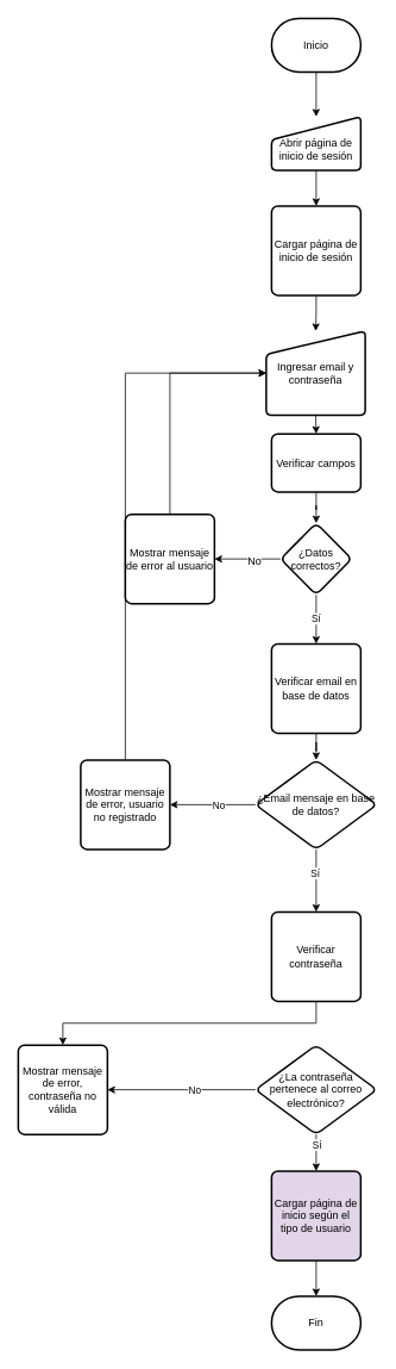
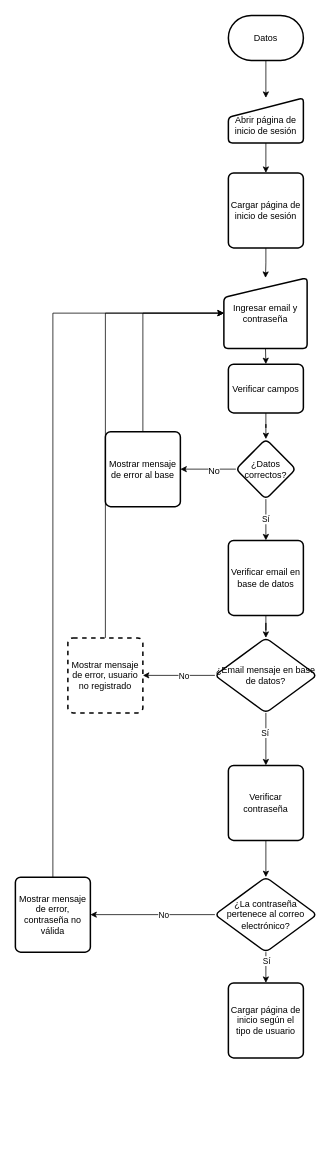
  <mxCell id="0" />
  <mxCell id="1" parent="0" />
  <mxCell id="2" style="edgeStyle=orthogonalEdgeStyle;rounded=0;orthogonalLoop=1;jettySize=auto;html=1;exitX=0.5;exitY=1;exitDx=0;exitDy=0;exitPerimeter=0;entryX=0.5;entryY=0;entryDx=0;entryDy=0;" edge="1" parent="1" source="3" target="5"><mxGeometry relative="1" as="geometry" /></mxCell>
- <mxCell id="3" value="Inicio" style="strokeWidth=2;html=1;shape=mxgraph.flowchart.terminator;whiteSpace=wrap;" vertex="1" parent="1"><mxGeometry x="304" y="20" width="100" height="60" as="geometry" /></mxCell>
+ <mxCell id="3" value="Datos" style="strokeWidth=2;html=1;shape=mxgraph.flowchart.terminator;whiteSpace=wrap;" vertex="1" parent="1"><mxGeometry x="304" y="20" width="100" height="60" as="geometry" /></mxCell>
  <mxCell id="4" style="edgeStyle=orthogonalEdgeStyle;rounded=0;orthogonalLoop=1;jettySize=auto;html=1;exitX=0.5;exitY=1;exitDx=0;exitDy=0;entryX=0.5;entryY=0;entryDx=0;entryDy=0;" edge="1" parent="1" source="5" target="7"><mxGeometry relative="1" as="geometry" /></mxCell>
  <mxCell id="5" value="&lt;div&gt;&lt;font style=&quot;font-size: 12px;&quot;&gt;&lt;br&gt;&lt;/font&gt;&lt;/div&gt;&lt;font style=&quot;font-size: 12px;&quot;&gt;Abrir página de inicio de sesión&lt;/font&gt;" style="html=1;strokeWidth=2;shape=manualInput;whiteSpace=wrap;rounded=1;size=26;arcSize=11;" vertex="1" parent="1"><mxGeometry x="304" y="130" width="100" height="60" as="geometry" /></mxCell>
  <mxCell id="6" style="edgeStyle=orthogonalEdgeStyle;rounded=0;orthogonalLoop=1;jettySize=auto;html=1;exitX=0.5;exitY=1;exitDx=0;exitDy=0;entryX=0.5;entryY=0;entryDx=0;entryDy=0;" edge="1" parent="1" source="7" target="9"><mxGeometry relative="1" as="geometry" /></mxCell>
  <mxCell id="7" value="Cargar página de inicio de sesión" style="rounded=1;whiteSpace=wrap;html=1;absoluteArcSize=1;arcSize=14;strokeWidth=2;" vertex="1" parent="1"><mxGeometry x="304" y="230" width="100" height="100" as="geometry" /></mxCell>
  <mxCell id="8" style="edgeStyle=orthogonalEdgeStyle;rounded=0;orthogonalLoop=1;jettySize=auto;html=1;exitX=0.5;exitY=1;exitDx=0;exitDy=0;entryX=0.5;entryY=0;entryDx=0;entryDy=0;" edge="1" parent="1" source="9" target="11"><mxGeometry relative="1" as="geometry" /></mxCell>
  <mxCell id="9" value="Ingresar email y contraseña" style="html=1;strokeWidth=2;shape=manualInput;whiteSpace=wrap;rounded=1;size=26;arcSize=11;perimeterSpacing=0;shadow=0;recursiveResize=1;resizeWidth=1;resizeHeight=1;" vertex="1" parent="1"><mxGeometry x="298" y="370" width="111" height="94" as="geometry" /></mxCell>
  <mxCell id="10" value="" style="edgeStyle=orthogonalEdgeStyle;rounded=0;orthogonalLoop=1;jettySize=auto;html=1;" edge="1" parent="1" source="11" target="16"><mxGeometry relative="1" as="geometry" /></mxCell>
  <mxCell id="11" value="Verificar campos" style="rounded=1;whiteSpace=wrap;html=1;absoluteArcSize=1;arcSize=14;strokeWidth=2;" vertex="1" parent="1"><mxGeometry x="304" y="485" width="100" height="65" as="geometry" /></mxCell>
  <mxCell id="12" value="" style="edgeStyle=orthogonalEdgeStyle;rounded=0;orthogonalLoop=1;jettySize=auto;html=1;entryX=1;entryY=0.5;entryDx=0;entryDy=0;" edge="1" parent="1" source="16" target="18"><mxGeometry relative="1" as="geometry"><mxPoint x="254" y="660" as="targetPoint" /></mxGeometry></mxCell>
  <mxCell id="13" value="No" style="edgeLabel;html=1;align=center;verticalAlign=middle;resizable=0;points=[];fontSize=12;" vertex="1" connectable="0" parent="12"><mxGeometry x="-0.185" y="2" relative="1" as="geometry"><mxPoint as="offset" /></mxGeometry></mxCell>
  <mxCell id="14" style="edgeStyle=orthogonalEdgeStyle;rounded=0;orthogonalLoop=1;jettySize=auto;html=1;exitX=0.5;exitY=1;exitDx=0;exitDy=0;" edge="1" parent="1" source="16" target="20"><mxGeometry relative="1" as="geometry" /></mxCell>
  <mxCell id="15" value="Sí" style="edgeLabel;html=1;align=center;verticalAlign=middle;resizable=0;points=[];spacingLeft=-6;" vertex="1" connectable="0" parent="14"><mxGeometry x="-0.04" y="2" relative="1" as="geometry"><mxPoint as="offset" /></mxGeometry></mxCell>
  <mxCell id="16" value="¿Datos correctos?" style="rhombus;whiteSpace=wrap;html=1;rounded=1;arcSize=14;strokeWidth=2;" vertex="1" parent="1"><mxGeometry x="314" y="585" width="80" height="80" as="geometry" /></mxCell>
  <mxCell id="17" style="edgeStyle=orthogonalEdgeStyle;rounded=0;orthogonalLoop=1;jettySize=auto;html=1;exitX=0.5;exitY=0;exitDx=0;exitDy=0;entryX=0;entryY=0.5;entryDx=0;entryDy=0;" edge="1" parent="1" source="18" target="9"><mxGeometry relative="1" as="geometry" /></mxCell>
- <mxCell id="18" value="Mostrar mensaje de error al usuario" style="rounded=1;whiteSpace=wrap;html=1;absoluteArcSize=1;arcSize=14;strokeWidth=2;" vertex="1" parent="1"><mxGeometry x="140" y="575" width="100" height="100" as="geometry" /></mxCell>
+ <mxCell id="18" value="Mostrar mensaje de error al base" style="rounded=1;whiteSpace=wrap;html=1;absoluteArcSize=1;arcSize=14;strokeWidth=2;" vertex="1" parent="1"><mxGeometry x="140" y="575" width="100" height="100" as="geometry" /></mxCell>
  <mxCell id="19" style="edgeStyle=orthogonalEdgeStyle;rounded=0;orthogonalLoop=1;jettySize=auto;html=1;exitX=0.5;exitY=1;exitDx=0;exitDy=0;" edge="1" parent="1" source="20" target="25"><mxGeometry relative="1" as="geometry" /></mxCell>
  <mxCell id="20" value="Verificar email en base de datos" style="rounded=1;whiteSpace=wrap;html=1;absoluteArcSize=1;arcSize=14;strokeWidth=2;" vertex="1" parent="1"><mxGeometry x="304" y="720" width="100" height="100" as="geometry" /></mxCell>
  <mxCell id="21" style="edgeStyle=orthogonalEdgeStyle;rounded=0;orthogonalLoop=1;jettySize=auto;html=1;exitX=0;exitY=0.5;exitDx=0;exitDy=0;" edge="1" parent="1" source="25" target="27"><mxGeometry relative="1" as="geometry" /></mxCell>
  <mxCell id="22" value="No" style="edgeLabel;html=1;align=center;verticalAlign=middle;resizable=0;points=[];" vertex="1" connectable="0" parent="21"><mxGeometry x="-0.13" relative="1" as="geometry"><mxPoint as="offset" /></mxGeometry></mxCell>
  <mxCell id="23" style="edgeStyle=orthogonalEdgeStyle;rounded=0;orthogonalLoop=1;jettySize=auto;html=1;exitX=0.5;exitY=1;exitDx=0;exitDy=0;entryX=0.5;entryY=0;entryDx=0;entryDy=0;" edge="1" parent="1" source="25" target="29"><mxGeometry relative="1" as="geometry" /></mxCell>
  <mxCell id="24" value="Sí" style="edgeLabel;html=1;align=center;verticalAlign=middle;resizable=0;points=[];" vertex="1" connectable="0" parent="23"><mxGeometry x="-0.25" y="-2" relative="1" as="geometry"><mxPoint as="offset" /></mxGeometry></mxCell>
  <mxCell id="25" value="¿Email mensaje en base de datos?" style="rhombus;whiteSpace=wrap;html=1;rounded=1;arcSize=14;strokeWidth=2;" vertex="1" parent="1"><mxGeometry x="286" y="850" width="136" height="100" as="geometry" /></mxCell>
  <mxCell id="26" style="edgeStyle=orthogonalEdgeStyle;rounded=0;orthogonalLoop=1;jettySize=auto;html=1;exitX=0.5;exitY=0;exitDx=0;exitDy=0;entryX=0;entryY=0.5;entryDx=0;entryDy=0;" edge="1" parent="1" source="27" target="9"><mxGeometry relative="1" as="geometry" /></mxCell>
- <mxCell id="27" value="Mostrar mensaje de error, usuario no registrado" style="rounded=1;whiteSpace=wrap;html=1;absoluteArcSize=1;arcSize=14;strokeWidth=2;" vertex="1" parent="1"><mxGeometry x="90" y="850" width="100" height="100" as="geometry" /></mxCell>
- <mxCell id="28" style="edgeStyle=orthogonalEdgeStyle;rounded=0;orthogonalLoop=1;jettySize=auto;html=1;exitX=0.5;exitY=1;exitDx=0;exitDy=0;" edge="1" parent="1" source="29" target="36"><mxGeometry relative="1" as="geometry" /></mxCell>
+ <mxCell id="27" value="Mostrar mensaje de error, usuario no registrado" style="rounded=1;whiteSpace=wrap;html=1;absoluteArcSize=1;arcSize=14;strokeWidth=2;dashed=1;" vertex="1" parent="1"><mxGeometry x="90" y="850" width="100" height="100" as="geometry" /></mxCell>
+ <mxCell id="28" style="edgeStyle=orthogonalEdgeStyle;rounded=0;orthogonalLoop=1;jettySize=auto;html=1;exitX=0.5;exitY=1;exitDx=0;exitDy=0;entryX=0.5;entryY=0;entryDx=0;entryDy=0;" edge="1" parent="1" source="29" target="34"><mxGeometry relative="1" as="geometry" /></mxCell>
  <mxCell id="29" value="Verificar contraseña" style="rounded=1;whiteSpace=wrap;html=1;absoluteArcSize=1;arcSize=14;strokeWidth=2;" vertex="1" parent="1"><mxGeometry x="304" y="1020" width="100" height="100" as="geometry" /></mxCell>
  <mxCell id="30" style="edgeStyle=orthogonalEdgeStyle;rounded=0;orthogonalLoop=1;jettySize=auto;html=1;exitX=0;exitY=0.5;exitDx=0;exitDy=0;" edge="1" parent="1" source="34" target="36"><mxGeometry relative="1" as="geometry" /></mxCell>
  <mxCell id="31" value="No" style="edgeLabel;html=1;align=center;verticalAlign=middle;resizable=0;points=[];" vertex="1" connectable="0" parent="30"><mxGeometry x="-0.171" relative="1" as="geometry"><mxPoint as="offset" /></mxGeometry></mxCell>
  <mxCell id="32" style="edgeStyle=orthogonalEdgeStyle;rounded=0;orthogonalLoop=1;jettySize=auto;html=1;exitX=0.5;exitY=1;exitDx=0;exitDy=0;" edge="1" parent="1" source="34" target="37"><mxGeometry relative="1" as="geometry" /></mxCell>
  <mxCell id="33" value="Sí" style="edgeLabel;html=1;align=center;verticalAlign=middle;resizable=0;points=[];" vertex="1" connectable="0" parent="32"><mxGeometry x="0.225" y="-2" relative="1" as="geometry"><mxPoint x="2" y="-14" as="offset" /></mxGeometry></mxCell>
  <mxCell id="34" value="¿La contraseña pertenece al correo electrónico?" style="rhombus;whiteSpace=wrap;html=1;rounded=1;arcSize=14;strokeWidth=2;" vertex="1" parent="1"><mxGeometry x="286" y="1169" width="136" height="100" as="geometry" /></mxCell>
+ <mxCell id="35" style="edgeStyle=orthogonalEdgeStyle;rounded=0;orthogonalLoop=1;jettySize=auto;html=1;exitX=0.5;exitY=0;exitDx=0;exitDy=0;entryX=0;entryY=0.5;entryDx=0;entryDy=0;" edge="1" parent="1" source="36" target="9"><mxGeometry relative="1" as="geometry" /></mxCell>
  <mxCell id="36" value="Mostrar mensaje de error, contraseña no válida" style="rounded=1;whiteSpace=wrap;html=1;absoluteArcSize=1;arcSize=14;strokeWidth=2;" vertex="1" parent="1"><mxGeometry x="20" y="1169" width="100" height="100" as="geometry" /></mxCell>
- <mxCell id="37" value="Cargar página de inicio según el tipo de usuario" style="rounded=1;whiteSpace=wrap;html=1;absoluteArcSize=1;arcSize=14;strokeWidth=2;fillColor=#e1d5e7;" vertex="1" parent="1"><mxGeometry x="304" y="1310" width="100" height="100" as="geometry" /></mxCell>
- <mxCell id="38" value="Fin" style="strokeWidth=2;html=1;shape=mxgraph.flowchart.terminator;whiteSpace=wrap;" vertex="1" parent="1"><mxGeometry x="304" y="1450" width="100" height="60" as="geometry" /></mxCell>
- <mxCell id="39" style="edgeStyle=orthogonalEdgeStyle;rounded=0;orthogonalLoop=1;jettySize=auto;html=1;exitX=0.5;exitY=1;exitDx=0;exitDy=0;entryX=0.5;entryY=0;entryDx=0;entryDy=0;entryPerimeter=0;" edge="1" parent="1" source="37" target="38"><mxGeometry relative="1" as="geometry" /></mxCell>
+ <mxCell id="37" value="Cargar página de inicio según el tipo de usuario" style="rounded=1;whiteSpace=wrap;html=1;absoluteArcSize=1;arcSize=14;strokeWidth=2;" vertex="1" parent="1"><mxGeometry x="304" y="1310" width="100" height="100" as="geometry" /></mxCell>
